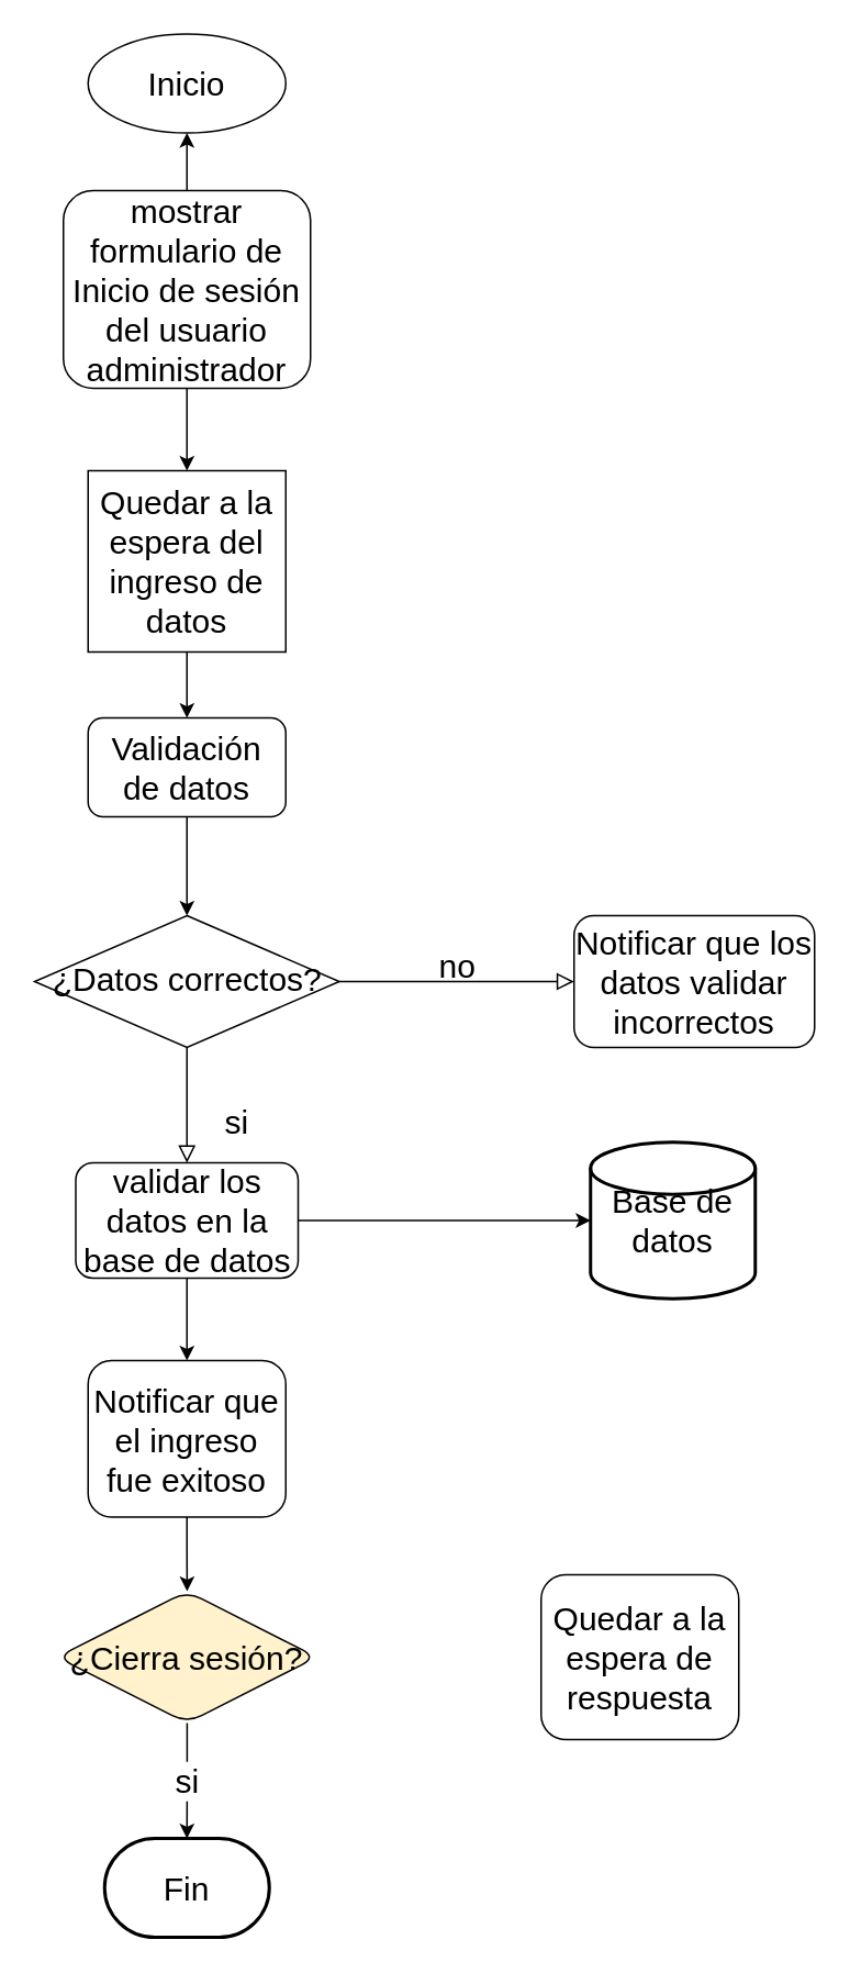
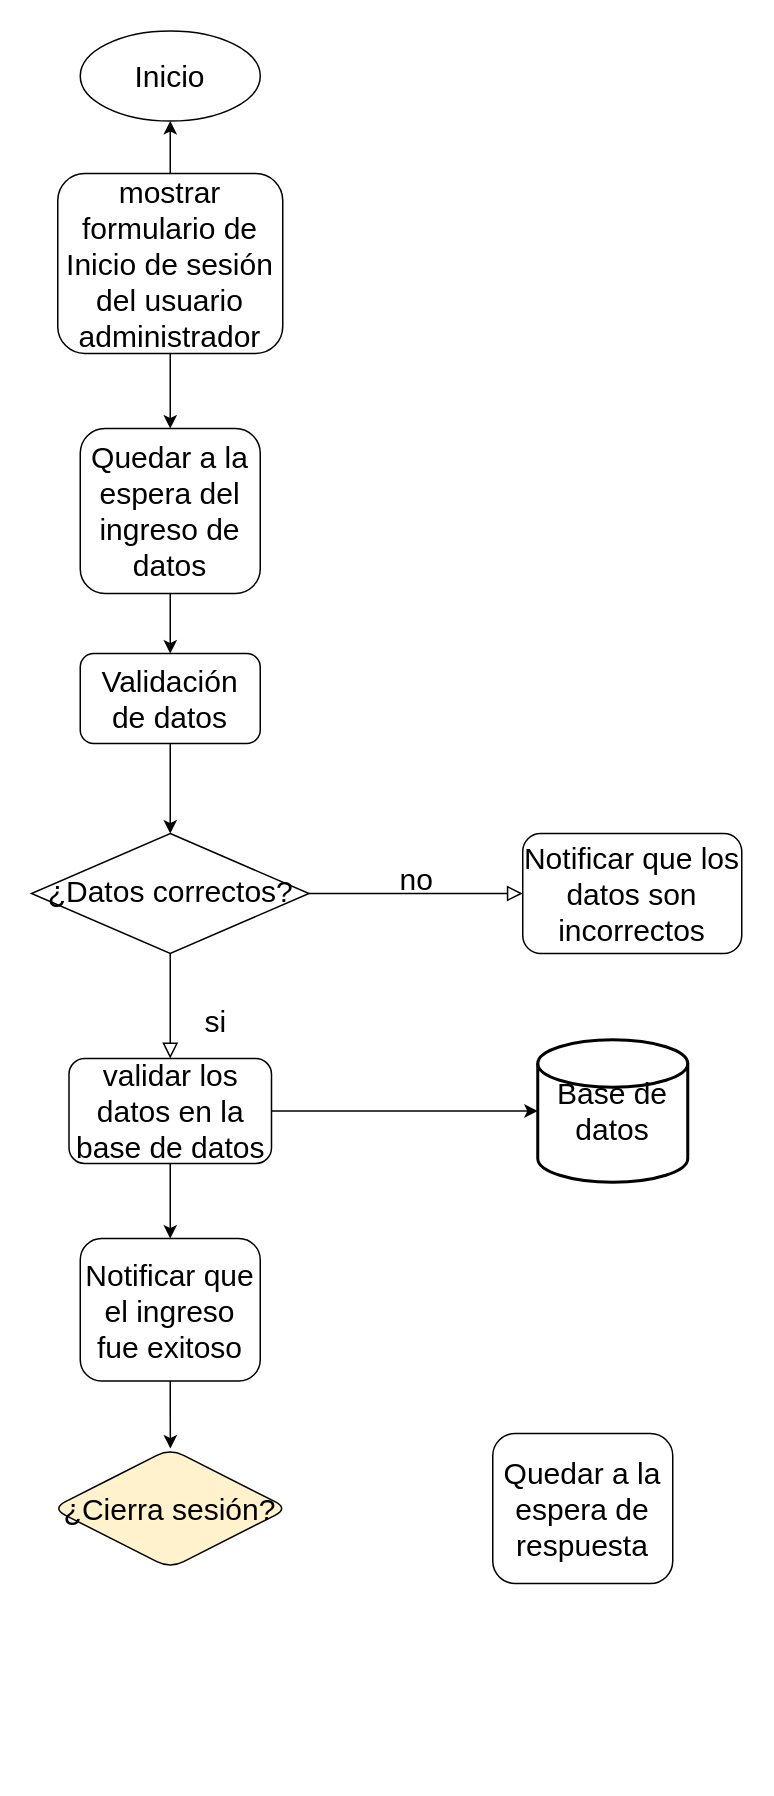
  <mxCell id="0" />
  <mxCell id="1" parent="0" />
  <mxCell id="2" value="" style="edgeStyle=orthogonalEdgeStyle;rounded=0;orthogonalLoop=1;jettySize=auto;html=1;fontSize=20;" parent="1" source="4" target="13" edge="1"><mxGeometry relative="1" as="geometry" /></mxCell>
  <mxCell id="3" value="" style="edgeStyle=orthogonalEdgeStyle;rounded=0;orthogonalLoop=1;jettySize=auto;html=1;fontSize=20;" parent="1" source="4" target="16" edge="1"><mxGeometry relative="1" as="geometry" /></mxCell>
  <mxCell id="4" value="&lt;font style=&quot;font-size: 20px;&quot;&gt;mostrar formulario de Inicio de sesión del usuario administrador&lt;/font&gt;" style="rounded=1;whiteSpace=wrap;html=1;fontSize=20;glass=0;strokeWidth=1;shadow=0;" parent="1" vertex="1"><mxGeometry x="38" y="115" width="150" height="120" as="geometry" /></mxCell>
  <mxCell id="5" value="&lt;font style=&quot;font-size: 20px;&quot;&gt;si&lt;/font&gt;" style="rounded=0;html=1;jettySize=auto;orthogonalLoop=1;fontSize=20;endArrow=block;endFill=0;endSize=8;strokeWidth=1;shadow=0;labelBackgroundColor=none;edgeStyle=orthogonalEdgeStyle;" parent="1" source="7" target="10" edge="1"><mxGeometry x="0.294" y="30" relative="1" as="geometry"><mxPoint as="offset" /></mxGeometry></mxCell>
  <mxCell id="6" value="&lt;font style=&quot;font-size: 20px;&quot;&gt;no&lt;/font&gt;" style="edgeStyle=orthogonalEdgeStyle;rounded=0;html=1;jettySize=auto;orthogonalLoop=1;fontSize=20;endArrow=block;endFill=0;endSize=8;strokeWidth=1;shadow=0;labelBackgroundColor=none;" parent="1" source="7" target="11" edge="1"><mxGeometry y="10" relative="1" as="geometry"><mxPoint as="offset" /></mxGeometry></mxCell>
  <mxCell id="7" value="&lt;font style=&quot;font-size: 20px;&quot;&gt;¿Datos correctos?&lt;/font&gt;" style="rhombus;whiteSpace=wrap;html=1;shadow=0;fontFamily=Helvetica;fontSize=20;align=center;strokeWidth=1;spacing=6;spacingTop=-4;" parent="1" vertex="1"><mxGeometry x="20.5" y="555" width="185" height="80" as="geometry" /></mxCell>
  <mxCell id="8" value="" style="edgeStyle=orthogonalEdgeStyle;rounded=0;orthogonalLoop=1;jettySize=auto;html=1;fontSize=20;" edge="1" parent="1" source="10" target="22"><mxGeometry relative="1" as="geometry" /></mxCell>
  <mxCell id="9" value="" style="edgeStyle=orthogonalEdgeStyle;rounded=0;orthogonalLoop=1;jettySize=auto;html=1;fontSize=20;" edge="1" parent="1" source="10" target="20"><mxGeometry relative="1" as="geometry" /></mxCell>
  <mxCell id="10" value="&lt;font style=&quot;font-size: 20px;&quot;&gt;validar los datos en la base de datos&lt;/font&gt;" style="rounded=1;whiteSpace=wrap;html=1;fontSize=20;glass=0;strokeWidth=1;shadow=0;" parent="1" vertex="1"><mxGeometry x="45.5" y="705" width="135" height="70" as="geometry" /></mxCell>
- <mxCell id="11" value="&lt;font style=&quot;font-size: 20px;&quot;&gt;Notificar que los datos validar incorrectos&lt;/font&gt;" style="rounded=1;whiteSpace=wrap;html=1;fontSize=20;glass=0;strokeWidth=1;shadow=0;" parent="1" vertex="1"><mxGeometry x="348" y="555" width="146" height="80" as="geometry" /></mxCell>
+ <mxCell id="11" value="&lt;font style=&quot;font-size: 20px;&quot;&gt;Notificar que los datos son incorrectos&lt;/font&gt;" style="rounded=1;whiteSpace=wrap;html=1;fontSize=20;glass=0;strokeWidth=1;shadow=0;" parent="1" vertex="1"><mxGeometry x="348" y="555" width="146" height="80" as="geometry" /></mxCell>
  <mxCell id="12" value="" style="edgeStyle=orthogonalEdgeStyle;rounded=0;orthogonalLoop=1;jettySize=auto;html=1;fontSize=20;" parent="1" source="13" target="15" edge="1"><mxGeometry relative="1" as="geometry" /></mxCell>
- <mxCell id="13" value="&lt;font style=&quot;font-size: 20px;&quot;&gt;Quedar a la espera del ingreso de datos&lt;/font&gt;" style="whiteSpace=wrap;html=1;glass=0;strokeWidth=1;shadow=0;fontSize=20;rounded=0;" parent="1" vertex="1"><mxGeometry x="53" y="285" width="120" height="110" as="geometry" /></mxCell>
+ <mxCell id="13" value="&lt;font style=&quot;font-size: 20px;&quot;&gt;Quedar a la espera del ingreso de datos&lt;/font&gt;" style="rounded=1;whiteSpace=wrap;html=1;glass=0;strokeWidth=1;shadow=0;fontSize=20;" parent="1" vertex="1"><mxGeometry x="53" y="285" width="120" height="110" as="geometry" /></mxCell>
  <mxCell id="14" value="" style="edgeStyle=orthogonalEdgeStyle;rounded=0;orthogonalLoop=1;jettySize=auto;html=1;fontSize=20;" parent="1" source="15" target="7" edge="1"><mxGeometry relative="1" as="geometry" /></mxCell>
  <mxCell id="15" value="&lt;font style=&quot;font-size: 20px;&quot;&gt;Validación de datos&lt;/font&gt;" style="whiteSpace=wrap;html=1;rounded=1;glass=0;strokeWidth=1;shadow=0;fontSize=20;" parent="1" vertex="1"><mxGeometry x="53" y="435" width="120" height="60" as="geometry" /></mxCell>
  <mxCell id="16" value="&lt;font style=&quot;font-size: 20px;&quot;&gt;Inicio&lt;/font&gt;" style="ellipse;whiteSpace=wrap;html=1;rounded=1;glass=0;strokeWidth=1;shadow=0;fontSize=20;" parent="1" vertex="1"><mxGeometry x="53" y="20" width="120" height="60" as="geometry" /></mxCell>
- <mxCell id="17" value="si" style="edgeStyle=orthogonalEdgeStyle;rounded=0;orthogonalLoop=1;jettySize=auto;html=1;entryX=0.5;entryY=0;entryDx=0;entryDy=0;entryPerimeter=0;fontSize=20;" edge="1" parent="1" source="18" target="23"><mxGeometry relative="1" as="geometry"><mxPoint x="113" y="1135" as="targetPoint" /></mxGeometry></mxCell>
  <mxCell id="18" value="¿Cierra sesión?" style="rhombus;whiteSpace=wrap;html=1;rounded=1;glass=0;strokeWidth=1;shadow=0;fontSize=20;fillColor=#fff2cc;" vertex="1" parent="1"><mxGeometry x="34.25" y="965" width="157.5" height="80" as="geometry" /></mxCell>
  <mxCell id="19" value="Quedar a la espera de respuesta" style="whiteSpace=wrap;html=1;rounded=1;glass=0;strokeWidth=1;shadow=0;fontSize=20;" vertex="1" parent="1"><mxGeometry x="328" y="955" width="120" height="100" as="geometry" /></mxCell>
  <mxCell id="20" value="Base de datos" style="strokeWidth=2;html=1;shape=mxgraph.flowchart.database;whiteSpace=wrap;fontSize=20;" vertex="1" parent="1"><mxGeometry x="358" y="692.5" width="100" height="95" as="geometry" /></mxCell>
  <mxCell id="21" value="" style="edgeStyle=orthogonalEdgeStyle;rounded=0;orthogonalLoop=1;jettySize=auto;html=1;fontSize=20;" edge="1" parent="1" source="22" target="18"><mxGeometry relative="1" as="geometry" /></mxCell>
  <mxCell id="22" value="Notificar que el ingreso fue exitoso" style="whiteSpace=wrap;html=1;rounded=1;glass=0;strokeWidth=1;shadow=0;fontSize=20;" vertex="1" parent="1"><mxGeometry x="53" y="825" width="120" height="95" as="geometry" /></mxCell>
- <mxCell id="23" value="Fin" style="strokeWidth=2;html=1;shape=mxgraph.flowchart.terminator;whiteSpace=wrap;fontSize=20;" vertex="1" parent="1"><mxGeometry x="63" y="1115" width="100" height="60" as="geometry" /></mxCell>
